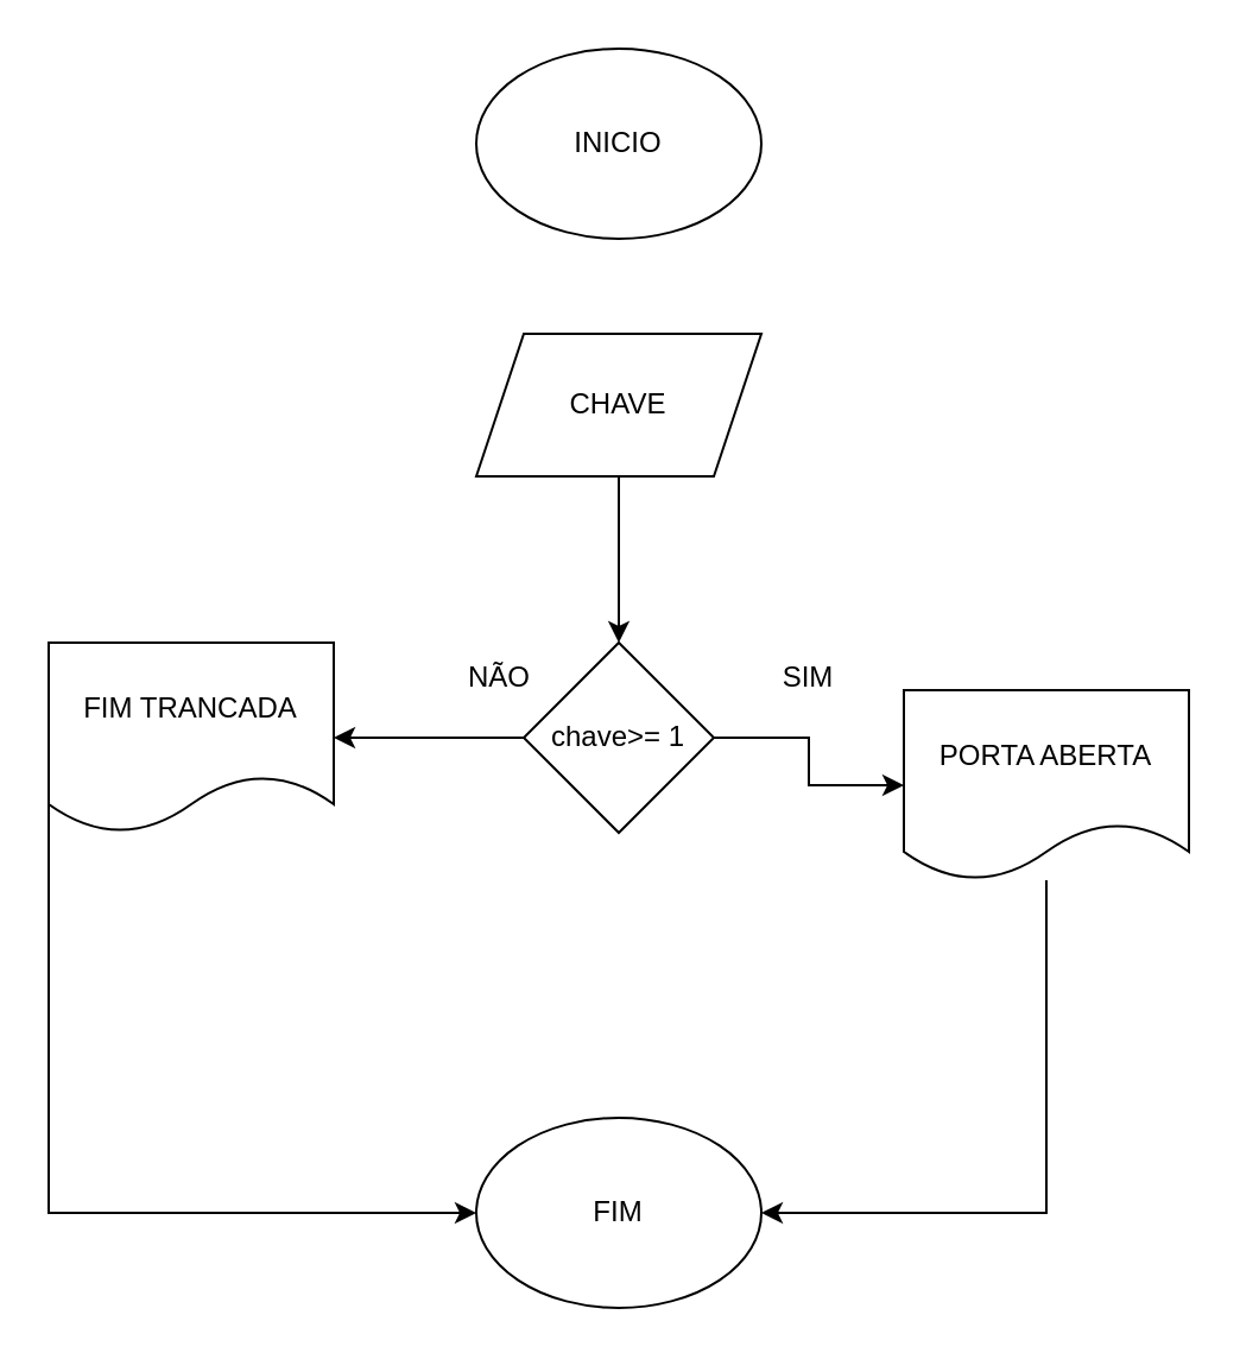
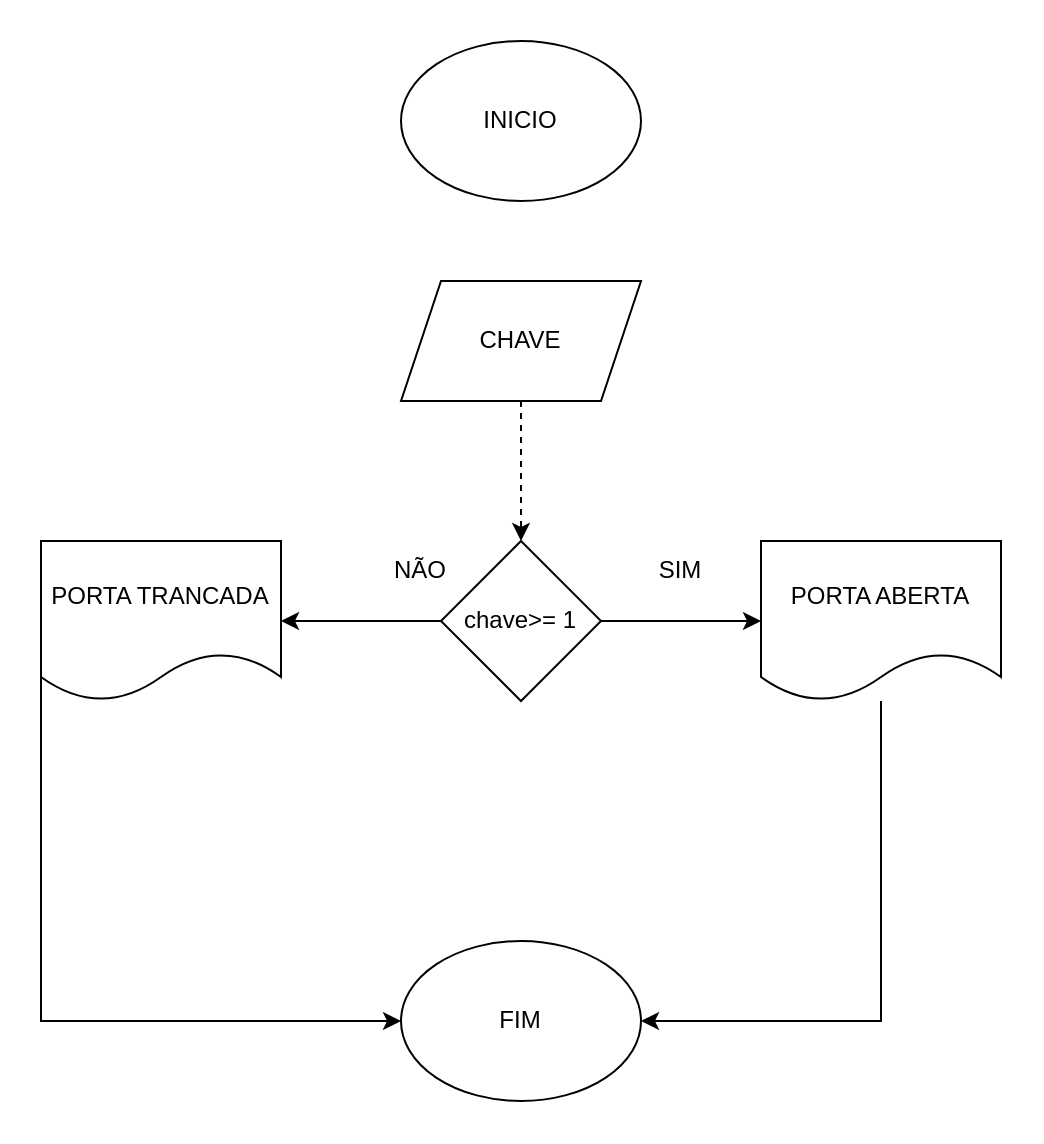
  <mxCell id="0" />
  <mxCell id="1" parent="0" />
  <mxCell id="2" value="" style="ellipse;whiteSpace=wrap;html=1;" vertex="1" parent="1"><mxGeometry x="200" y="20" width="120" height="80" as="geometry" /></mxCell>
  <mxCell id="3" value="INICIO" style="text;strokeColor=none;align=center;fillColor=none;html=1;verticalAlign=middle;whiteSpace=wrap;rounded=0;" vertex="1" parent="1"><mxGeometry x="230" y="45" width="60" height="30" as="geometry" /></mxCell>
- <mxCell id="4" value="" style="edgeStyle=orthogonalEdgeStyle;rounded=0;orthogonalLoop=1;jettySize=auto;html=1;" edge="1" parent="1" source="5" target="8"><mxGeometry relative="1" as="geometry" /></mxCell>
+ <mxCell id="4" value="" style="edgeStyle=orthogonalEdgeStyle;rounded=0;orthogonalLoop=1;jettySize=auto;html=1;dashed=1;" edge="1" parent="1" source="5" target="8"><mxGeometry relative="1" as="geometry" /></mxCell>
  <mxCell id="5" value="CHAVE" style="shape=parallelogram;perimeter=parallelogramPerimeter;whiteSpace=wrap;html=1;fixedSize=1;" vertex="1" parent="1"><mxGeometry x="200" y="140" width="120" height="60" as="geometry" /></mxCell>
  <mxCell id="6" value="" style="edgeStyle=orthogonalEdgeStyle;rounded=0;orthogonalLoop=1;jettySize=auto;html=1;" edge="1" parent="1" source="8"><mxGeometry relative="1" as="geometry"><mxPoint x="140" y="310" as="targetPoint" /></mxGeometry></mxCell>
  <mxCell id="7" value="" style="edgeStyle=orthogonalEdgeStyle;rounded=0;orthogonalLoop=1;jettySize=auto;html=1;" edge="1" parent="1" source="8" target="11"><mxGeometry relative="1" as="geometry" /></mxCell>
  <mxCell id="8" value="chave&amp;gt;= 1" style="rhombus;whiteSpace=wrap;html=1;" vertex="1" parent="1"><mxGeometry x="220" y="270" width="80" height="80" as="geometry" /></mxCell>
  <mxCell id="9" value="SIM" style="text;strokeColor=none;align=center;fillColor=none;html=1;verticalAlign=middle;whiteSpace=wrap;rounded=0;" vertex="1" parent="1"><mxGeometry x="310" y="270" width="60" height="30" as="geometry" /></mxCell>
  <mxCell id="10" style="edgeStyle=orthogonalEdgeStyle;rounded=0;orthogonalLoop=1;jettySize=auto;html=1;entryX=1;entryY=0.5;entryDx=0;entryDy=0;" edge="1" parent="1" source="11" target="14"><mxGeometry relative="1" as="geometry"><mxPoint x="440" y="530" as="targetPoint" /><Array as="points"><mxPoint x="440" y="510" /></Array></mxGeometry></mxCell>
- <mxCell id="11" value="PORTA ABERTA" style="shape=document;whiteSpace=wrap;html=1;boundedLbl=1;" vertex="1" parent="1"><mxGeometry x="380" y="290" width="120" height="80" as="geometry" /></mxCell>
- <mxCell id="12" value="FIM TRANCADA" style="shape=document;whiteSpace=wrap;html=1;boundedLbl=1;" vertex="1" parent="1"><mxGeometry x="20" y="270" width="120" height="80" as="geometry" /></mxCell>
+ <mxCell id="11" value="PORTA ABERTA" style="shape=document;whiteSpace=wrap;html=1;boundedLbl=1;" vertex="1" parent="1"><mxGeometry x="380" y="270" width="120" height="80" as="geometry" /></mxCell>
+ <mxCell id="12" value="PORTA TRANCADA" style="shape=document;whiteSpace=wrap;html=1;boundedLbl=1;" vertex="1" parent="1"><mxGeometry x="20" y="270" width="120" height="80" as="geometry" /></mxCell>
  <mxCell id="13" value="NÃO" style="text;strokeColor=none;align=center;fillColor=none;html=1;verticalAlign=middle;whiteSpace=wrap;rounded=0;" vertex="1" parent="1"><mxGeometry x="180" y="270" width="60" height="30" as="geometry" /></mxCell>
  <mxCell id="14" value="FIM" style="ellipse;whiteSpace=wrap;html=1;" vertex="1" parent="1"><mxGeometry x="200" y="470" width="120" height="80" as="geometry" /></mxCell>
  <mxCell id="15" style="edgeStyle=orthogonalEdgeStyle;rounded=0;orthogonalLoop=1;jettySize=auto;html=1;entryX=0;entryY=0.625;entryDx=0;entryDy=0;entryPerimeter=0;" edge="1" parent="1"><mxGeometry relative="1" as="geometry"><mxPoint x="200" y="510" as="targetPoint" /><mxPoint x="20" y="330" as="sourcePoint" /><Array as="points"><mxPoint x="20" y="330" /><mxPoint x="20" y="510" /></Array></mxGeometry></mxCell>
